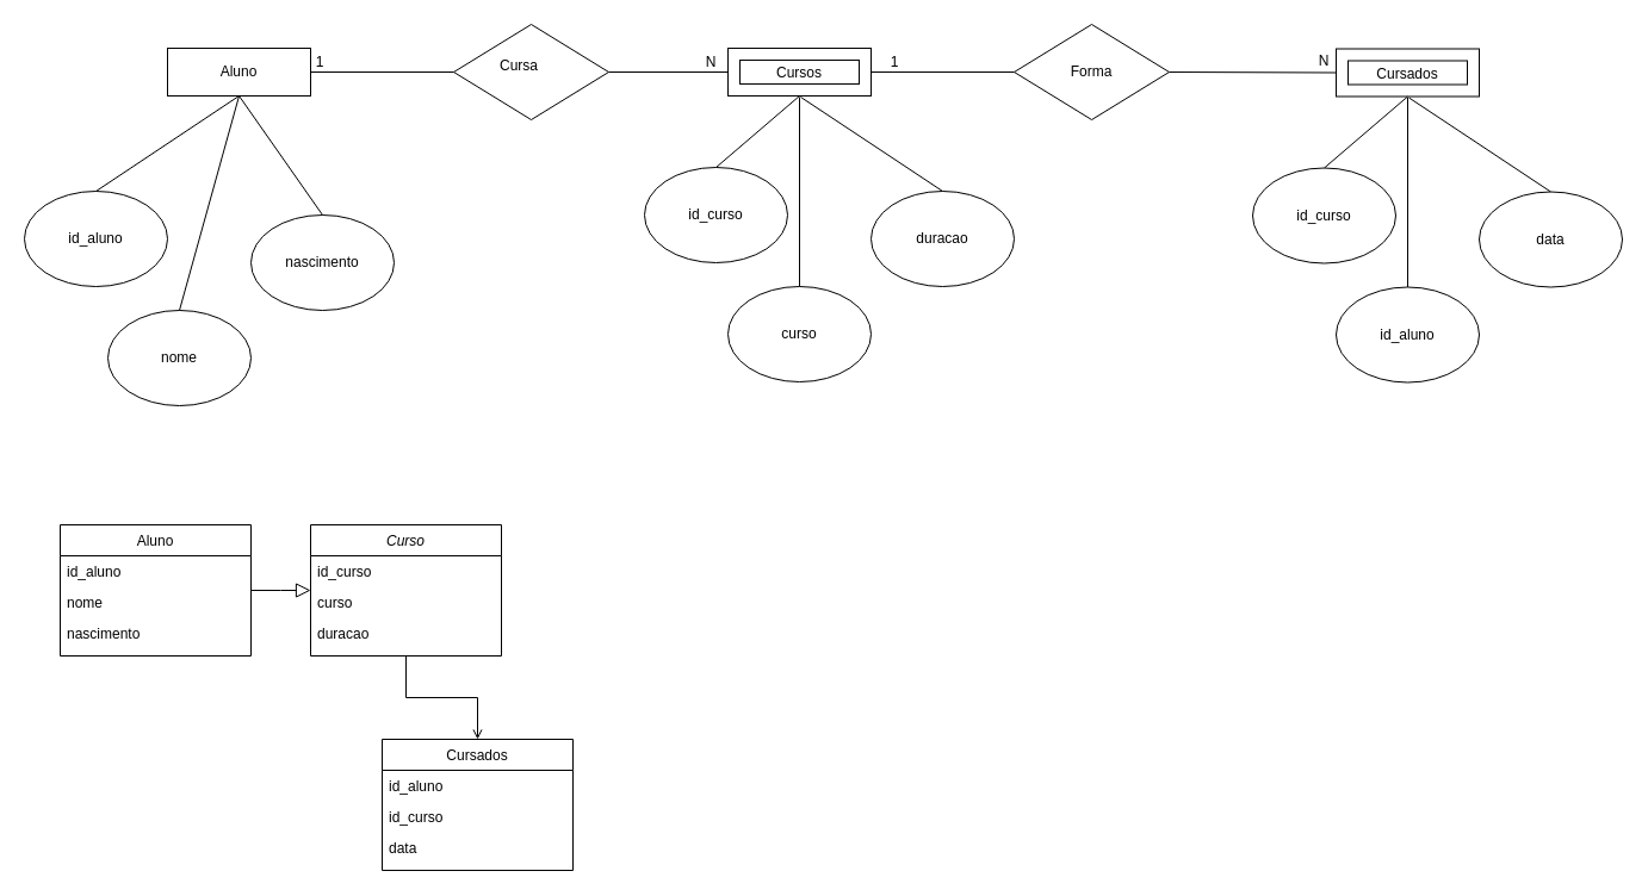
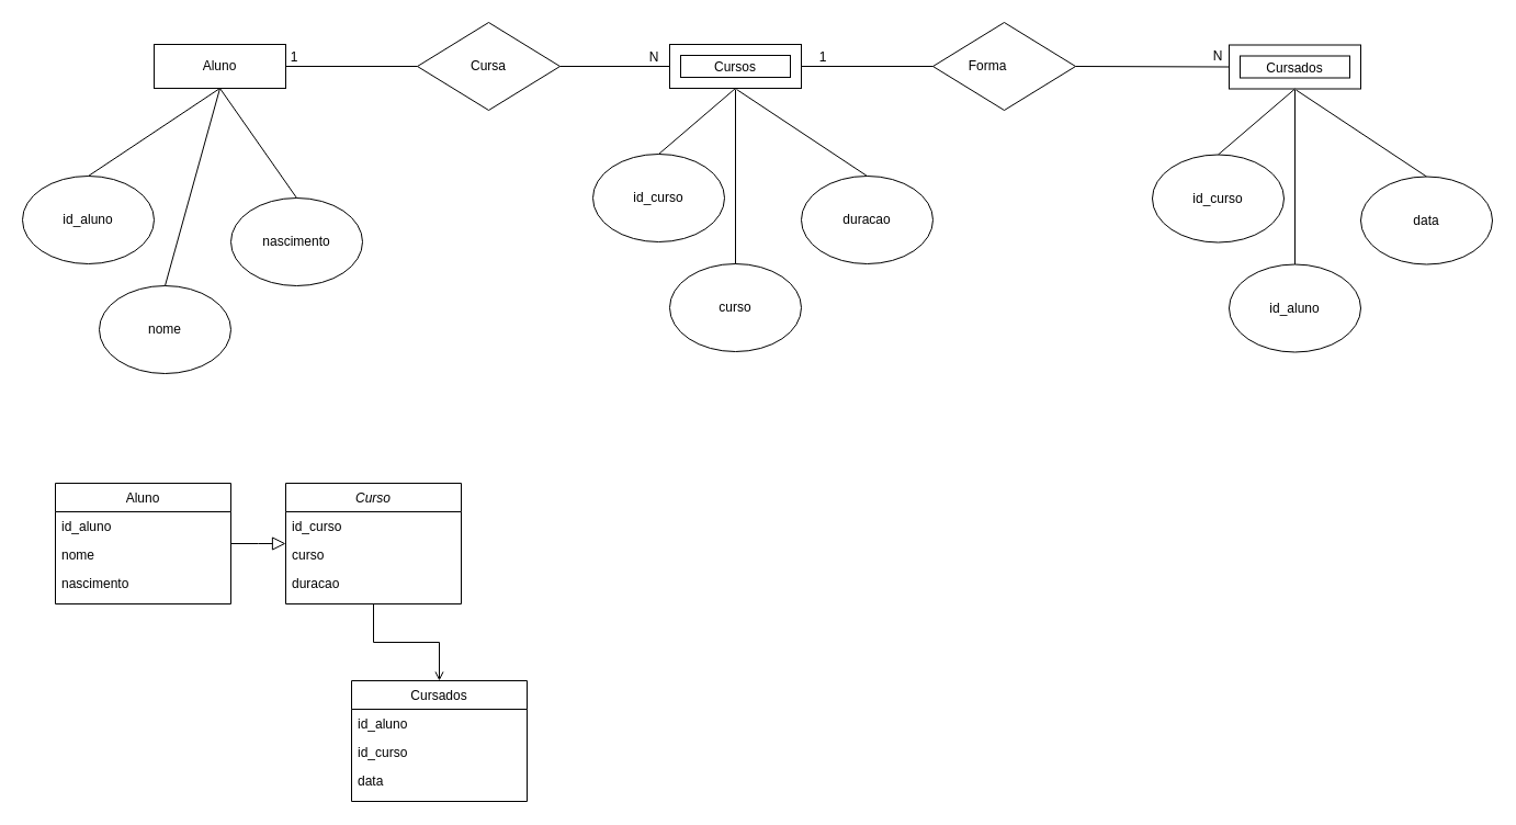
  <mxCell id="0" />
  <mxCell id="1" parent="0" />
  <mxCell id="2" value="Curso" style="swimlane;fontStyle=2;align=center;verticalAlign=top;childLayout=stackLayout;horizontal=1;startSize=26;horizontalStack=0;resizeParent=1;resizeLast=0;collapsible=1;marginBottom=0;rounded=0;shadow=0;strokeWidth=1;" parent="1" vertex="1"><mxGeometry x="260" y="440" width="160" height="110" as="geometry"><mxRectangle x="230" y="140" width="160" height="26" as="alternateBounds" /></mxGeometry></mxCell>
  <mxCell id="3" value="id_curso " style="text;align=left;verticalAlign=top;spacingLeft=4;spacingRight=4;overflow=hidden;rotatable=0;points=[[0,0.5],[1,0.5]];portConstraint=eastwest;" parent="2" vertex="1"><mxGeometry y="26" width="160" height="26" as="geometry" /></mxCell>
  <mxCell id="4" value="curso" style="text;align=left;verticalAlign=top;spacingLeft=4;spacingRight=4;overflow=hidden;rotatable=0;points=[[0,0.5],[1,0.5]];portConstraint=eastwest;rounded=0;shadow=0;html=0;" parent="2" vertex="1"><mxGeometry y="52" width="160" height="26" as="geometry" /></mxCell>
  <mxCell id="5" value="duracao" style="text;align=left;verticalAlign=top;spacingLeft=4;spacingRight=4;overflow=hidden;rotatable=0;points=[[0,0.5],[1,0.5]];portConstraint=eastwest;rounded=0;shadow=0;html=0;" parent="2" vertex="1"><mxGeometry y="78" width="160" height="26" as="geometry" /></mxCell>
  <mxCell id="6" value="Aluno" style="swimlane;fontStyle=0;align=center;verticalAlign=top;childLayout=stackLayout;horizontal=1;startSize=26;horizontalStack=0;resizeParent=1;resizeLast=0;collapsible=1;marginBottom=0;rounded=0;shadow=0;strokeWidth=1;" parent="1" vertex="1"><mxGeometry x="50" y="440" width="160" height="110" as="geometry"><mxRectangle x="130" y="380" width="160" height="26" as="alternateBounds" /></mxGeometry></mxCell>
  <mxCell id="7" value="id_aluno" style="text;align=left;verticalAlign=top;spacingLeft=4;spacingRight=4;overflow=hidden;rotatable=0;points=[[0,0.5],[1,0.5]];portConstraint=eastwest;" parent="6" vertex="1"><mxGeometry y="26" width="160" height="26" as="geometry" /></mxCell>
  <mxCell id="8" value="nome" style="text;align=left;verticalAlign=top;spacingLeft=4;spacingRight=4;overflow=hidden;rotatable=0;points=[[0,0.5],[1,0.5]];portConstraint=eastwest;rounded=0;shadow=0;html=0;" parent="6" vertex="1"><mxGeometry y="52" width="160" height="26" as="geometry" /></mxCell>
  <mxCell id="9" value="nascimento" style="text;align=left;verticalAlign=top;spacingLeft=4;spacingRight=4;overflow=hidden;rotatable=0;points=[[0,0.5],[1,0.5]];portConstraint=eastwest;" parent="6" vertex="1"><mxGeometry y="78" width="160" height="26" as="geometry" /></mxCell>
  <mxCell id="10" value="" style="endArrow=block;endSize=10;endFill=0;shadow=0;strokeWidth=1;rounded=0;edgeStyle=elbowEdgeStyle;elbow=vertical;" parent="1" source="6" target="2" edge="1"><mxGeometry width="160" relative="1" as="geometry"><mxPoint x="630" y="473" as="sourcePoint" /><mxPoint x="630" y="473" as="targetPoint" /></mxGeometry></mxCell>
  <mxCell id="11" value="Cursados" style="swimlane;fontStyle=0;align=center;verticalAlign=top;childLayout=stackLayout;horizontal=1;startSize=26;horizontalStack=0;resizeParent=1;resizeLast=0;collapsible=1;marginBottom=0;rounded=0;shadow=0;strokeWidth=1;" parent="1" vertex="1"><mxGeometry x="320" y="620" width="160" height="110" as="geometry"><mxRectangle x="550" y="140" width="160" height="26" as="alternateBounds" /></mxGeometry></mxCell>
  <mxCell id="12" value="id_aluno" style="text;align=left;verticalAlign=top;spacingLeft=4;spacingRight=4;overflow=hidden;rotatable=0;points=[[0,0.5],[1,0.5]];portConstraint=eastwest;rounded=0;shadow=0;html=0;" parent="11" vertex="1"><mxGeometry y="26" width="160" height="26" as="geometry" /></mxCell>
  <mxCell id="13" value="id_curso" style="text;align=left;verticalAlign=top;spacingLeft=4;spacingRight=4;overflow=hidden;rotatable=0;points=[[0,0.5],[1,0.5]];portConstraint=eastwest;" parent="11" vertex="1"><mxGeometry y="52" width="160" height="26" as="geometry" /></mxCell>
  <mxCell id="14" value="data" style="text;align=left;verticalAlign=top;spacingLeft=4;spacingRight=4;overflow=hidden;rotatable=0;points=[[0,0.5],[1,0.5]];portConstraint=eastwest;rounded=0;shadow=0;html=0;" parent="11" vertex="1"><mxGeometry y="78" width="160" height="26" as="geometry" /></mxCell>
  <mxCell id="15" value="" style="endArrow=open;shadow=0;strokeWidth=1;rounded=0;endFill=1;edgeStyle=elbowEdgeStyle;elbow=vertical;" parent="1" source="2" target="11" edge="1"><mxGeometry x="0.5" y="41" relative="1" as="geometry"><mxPoint x="810" y="462" as="sourcePoint" /><mxPoint x="970" y="462" as="targetPoint" /><mxPoint x="-40" y="32" as="offset" /></mxGeometry></mxCell>
  <mxCell id="16" value="" style="rounded=0;whiteSpace=wrap;html=1;" vertex="1" parent="1"><mxGeometry x="140" y="40" width="120" height="40" as="geometry" /></mxCell>
  <mxCell id="17" value="" style="rhombus;whiteSpace=wrap;html=1;" vertex="1" parent="1"><mxGeometry x="380" y="20" width="130" height="80" as="geometry" /></mxCell>
  <mxCell id="18" value="" style="rounded=0;whiteSpace=wrap;html=1;" vertex="1" parent="1"><mxGeometry x="610" y="40" width="120" height="40" as="geometry" /></mxCell>
  <mxCell id="19" value="" style="endArrow=none;html=1;rounded=0;entryX=0;entryY=0.5;entryDx=0;entryDy=0;exitX=1;exitY=0.5;exitDx=0;exitDy=0;" edge="1" parent="1" source="16" target="17"><mxGeometry width="50" height="50" relative="1" as="geometry"><mxPoint x="320" y="90" as="sourcePoint" /><mxPoint x="370" y="40" as="targetPoint" /></mxGeometry></mxCell>
  <mxCell id="20" value="Aluno" style="text;html=1;strokeColor=none;fillColor=none;align=center;verticalAlign=middle;whiteSpace=wrap;rounded=0;" vertex="1" parent="1"><mxGeometry x="170" y="45" width="60" height="30" as="geometry" /></mxCell>
- <mxCell id="21" value="Cursa" style="text;html=1;strokeColor=none;fillColor=none;align=center;verticalAlign=middle;whiteSpace=wrap;rounded=0;" vertex="1" parent="1"><mxGeometry x="405" y="40" width="60" height="30" as="geometry" /></mxCell>
+ <mxCell id="21" value="Cursa" style="text;html=1;strokeColor=none;fillColor=none;align=center;verticalAlign=middle;whiteSpace=wrap;rounded=0;" vertex="1" parent="1"><mxGeometry x="415" y="45" width="60" height="30" as="geometry" /></mxCell>
  <mxCell id="22" value="" style="endArrow=none;html=1;rounded=0;entryX=0;entryY=0.5;entryDx=0;entryDy=0;exitX=1;exitY=0.5;exitDx=0;exitDy=0;" edge="1" parent="1" source="17" target="18"><mxGeometry width="50" height="50" relative="1" as="geometry"><mxPoint x="520" y="90" as="sourcePoint" /><mxPoint x="570" y="40" as="targetPoint" /></mxGeometry></mxCell>
  <mxCell id="23" value="" style="rounded=0;whiteSpace=wrap;html=1;" vertex="1" parent="1"><mxGeometry x="620" y="50" width="100" height="20" as="geometry" /></mxCell>
  <mxCell id="24" value="Cursos" style="text;html=1;strokeColor=none;fillColor=none;align=center;verticalAlign=middle;whiteSpace=wrap;rounded=0;" vertex="1" parent="1"><mxGeometry x="640" y="46" width="60" height="30" as="geometry" /></mxCell>
  <mxCell id="25" value="1" style="text;html=1;strokeColor=none;fillColor=none;align=center;verticalAlign=middle;whiteSpace=wrap;rounded=0;" vertex="1" parent="1"><mxGeometry x="238" y="37" width="60" height="30" as="geometry" /></mxCell>
  <mxCell id="26" value="N" style="text;html=1;strokeColor=none;fillColor=none;align=center;verticalAlign=middle;whiteSpace=wrap;rounded=0;" vertex="1" parent="1"><mxGeometry x="566" y="37" width="60" height="30" as="geometry" /></mxCell>
  <mxCell id="27" value="" style="ellipse;whiteSpace=wrap;html=1;" vertex="1" parent="1"><mxGeometry x="20" y="160" width="120" height="80" as="geometry" /></mxCell>
  <mxCell id="28" value="" style="ellipse;whiteSpace=wrap;html=1;" vertex="1" parent="1"><mxGeometry x="90" y="260" width="120" height="80" as="geometry" /></mxCell>
  <mxCell id="29" value="" style="ellipse;whiteSpace=wrap;html=1;" vertex="1" parent="1"><mxGeometry x="210" y="180" width="120" height="80" as="geometry" /></mxCell>
  <mxCell id="30" value="" style="endArrow=none;html=1;rounded=0;entryX=0.5;entryY=1;entryDx=0;entryDy=0;exitX=0.5;exitY=0;exitDx=0;exitDy=0;" edge="1" parent="1" source="27" target="16"><mxGeometry width="50" height="50" relative="1" as="geometry"><mxPoint x="180" y="180" as="sourcePoint" /><mxPoint x="230" y="130" as="targetPoint" /></mxGeometry></mxCell>
  <mxCell id="31" value="" style="endArrow=none;html=1;rounded=0;exitX=0.5;exitY=0;exitDx=0;exitDy=0;" edge="1" parent="1" source="28"><mxGeometry width="50" height="50" relative="1" as="geometry"><mxPoint x="80" y="230" as="sourcePoint" /><mxPoint x="200" y="80" as="targetPoint" /></mxGeometry></mxCell>
  <mxCell id="32" value="" style="endArrow=none;html=1;rounded=0;exitX=0.5;exitY=0;exitDx=0;exitDy=0;" edge="1" parent="1" source="29"><mxGeometry width="50" height="50" relative="1" as="geometry"><mxPoint x="200" y="200" as="sourcePoint" /><mxPoint x="200" y="80" as="targetPoint" /></mxGeometry></mxCell>
  <mxCell id="33" value="id_aluno" style="text;html=1;strokeColor=none;fillColor=none;align=center;verticalAlign=middle;whiteSpace=wrap;rounded=0;" vertex="1" parent="1"><mxGeometry x="50" y="185" width="60" height="30" as="geometry" /></mxCell>
  <mxCell id="34" value="nome" style="text;html=1;strokeColor=none;fillColor=none;align=center;verticalAlign=middle;whiteSpace=wrap;rounded=0;" vertex="1" parent="1"><mxGeometry x="120" y="285" width="60" height="30" as="geometry" /></mxCell>
  <mxCell id="35" value="nascimento" style="text;html=1;strokeColor=none;fillColor=none;align=center;verticalAlign=middle;whiteSpace=wrap;rounded=0;" vertex="1" parent="1"><mxGeometry x="240" y="205" width="60" height="30" as="geometry" /></mxCell>
  <mxCell id="36" value="" style="ellipse;whiteSpace=wrap;html=1;" vertex="1" parent="1"><mxGeometry x="540" y="140" width="120" height="80" as="geometry" /></mxCell>
  <mxCell id="37" value="" style="ellipse;whiteSpace=wrap;html=1;" vertex="1" parent="1"><mxGeometry x="610" y="240" width="120" height="80" as="geometry" /></mxCell>
  <mxCell id="38" value="" style="ellipse;whiteSpace=wrap;html=1;" vertex="1" parent="1"><mxGeometry x="730" y="160" width="120" height="80" as="geometry" /></mxCell>
  <mxCell id="39" value="id_curso" style="text;html=1;strokeColor=none;fillColor=none;align=center;verticalAlign=middle;whiteSpace=wrap;rounded=0;" vertex="1" parent="1"><mxGeometry x="570" y="165" width="60" height="30" as="geometry" /></mxCell>
  <mxCell id="40" value="curso" style="text;html=1;strokeColor=none;fillColor=none;align=center;verticalAlign=middle;whiteSpace=wrap;rounded=0;" vertex="1" parent="1"><mxGeometry x="640" y="265" width="60" height="30" as="geometry" /></mxCell>
  <mxCell id="41" value="duracao" style="text;html=1;strokeColor=none;fillColor=none;align=center;verticalAlign=middle;whiteSpace=wrap;rounded=0;" vertex="1" parent="1"><mxGeometry x="760" y="185" width="60" height="30" as="geometry" /></mxCell>
  <mxCell id="42" value="" style="endArrow=none;html=1;rounded=0;entryX=0.5;entryY=1;entryDx=0;entryDy=0;exitX=0.5;exitY=0;exitDx=0;exitDy=0;" edge="1" parent="1" source="36" target="18"><mxGeometry width="50" height="50" relative="1" as="geometry"><mxPoint x="660" y="180" as="sourcePoint" /><mxPoint x="710" y="130" as="targetPoint" /></mxGeometry></mxCell>
  <mxCell id="43" value="" style="endArrow=none;html=1;rounded=0;exitX=0.5;exitY=0;exitDx=0;exitDy=0;" edge="1" parent="1" source="37"><mxGeometry width="50" height="50" relative="1" as="geometry"><mxPoint x="670" y="231" as="sourcePoint" /><mxPoint x="670" y="81" as="targetPoint" /></mxGeometry></mxCell>
  <mxCell id="44" value="" style="endArrow=none;html=1;rounded=0;exitX=0.5;exitY=0;exitDx=0;exitDy=0;" edge="1" parent="1" source="38"><mxGeometry width="50" height="50" relative="1" as="geometry"><mxPoint x="691" y="161" as="sourcePoint" /><mxPoint x="671" y="81" as="targetPoint" /></mxGeometry></mxCell>
  <mxCell id="45" value="" style="rhombus;whiteSpace=wrap;html=1;" vertex="1" parent="1"><mxGeometry x="850" y="20" width="130" height="80" as="geometry" /></mxCell>
- <mxCell id="46" value="Forma" style="text;html=1;strokeColor=none;fillColor=none;align=center;verticalAlign=middle;whiteSpace=wrap;rounded=0;" vertex="1" parent="1"><mxGeometry x="885" y="45" width="60" height="30" as="geometry" /></mxCell>
+ <mxCell id="46" value="Forma" style="text;html=1;strokeColor=none;fillColor=none;align=center;verticalAlign=middle;whiteSpace=wrap;rounded=0;" vertex="1" parent="1"><mxGeometry x="870" y="45" width="60" height="30" as="geometry" /></mxCell>
  <mxCell id="47" value="" style="endArrow=none;html=1;rounded=0;entryX=0;entryY=0.5;entryDx=0;entryDy=0;exitX=1;exitY=0.5;exitDx=0;exitDy=0;" edge="1" parent="1" source="18" target="45"><mxGeometry width="50" height="50" relative="1" as="geometry"><mxPoint x="820" y="110" as="sourcePoint" /><mxPoint x="870" y="60" as="targetPoint" /></mxGeometry></mxCell>
  <mxCell id="48" value="1" style="text;html=1;strokeColor=none;fillColor=none;align=center;verticalAlign=middle;whiteSpace=wrap;rounded=0;" vertex="1" parent="1"><mxGeometry x="720" y="37" width="60" height="30" as="geometry" /></mxCell>
  <mxCell id="49" value="N" style="text;html=1;strokeColor=none;fillColor=none;align=center;verticalAlign=middle;whiteSpace=wrap;rounded=0;" vertex="1" parent="1"><mxGeometry x="1080" y="36" width="60" height="30" as="geometry" /></mxCell>
  <mxCell id="50" value="" style="rounded=0;whiteSpace=wrap;html=1;" vertex="1" parent="1"><mxGeometry x="1120" y="40.5" width="120" height="40" as="geometry" /></mxCell>
  <mxCell id="51" value="" style="rounded=0;whiteSpace=wrap;html=1;" vertex="1" parent="1"><mxGeometry x="1130" y="50.5" width="100" height="20" as="geometry" /></mxCell>
  <mxCell id="52" value="Cursados" style="text;html=1;strokeColor=none;fillColor=none;align=center;verticalAlign=middle;whiteSpace=wrap;rounded=0;" vertex="1" parent="1"><mxGeometry x="1150" y="46.5" width="60" height="30" as="geometry" /></mxCell>
  <mxCell id="53" value="" style="ellipse;whiteSpace=wrap;html=1;" vertex="1" parent="1"><mxGeometry x="1050" y="140.5" width="120" height="80" as="geometry" /></mxCell>
  <mxCell id="54" value="" style="ellipse;whiteSpace=wrap;html=1;" vertex="1" parent="1"><mxGeometry x="1120" y="240.5" width="120" height="80" as="geometry" /></mxCell>
  <mxCell id="55" value="" style="ellipse;whiteSpace=wrap;html=1;" vertex="1" parent="1"><mxGeometry x="1240" y="160.5" width="120" height="80" as="geometry" /></mxCell>
  <mxCell id="56" value="id_curso" style="text;html=1;strokeColor=none;fillColor=none;align=center;verticalAlign=middle;whiteSpace=wrap;rounded=0;" vertex="1" parent="1"><mxGeometry x="1080" y="165.5" width="60" height="30" as="geometry" /></mxCell>
  <mxCell id="57" value="id_aluno" style="text;html=1;strokeColor=none;fillColor=none;align=center;verticalAlign=middle;whiteSpace=wrap;rounded=0;" vertex="1" parent="1"><mxGeometry x="1150" y="265.5" width="60" height="30" as="geometry" /></mxCell>
  <mxCell id="58" value="data" style="text;html=1;strokeColor=none;fillColor=none;align=center;verticalAlign=middle;whiteSpace=wrap;rounded=0;" vertex="1" parent="1"><mxGeometry x="1270" y="185.5" width="60" height="30" as="geometry" /></mxCell>
  <mxCell id="59" value="" style="endArrow=none;html=1;rounded=0;entryX=0.5;entryY=1;entryDx=0;entryDy=0;exitX=0.5;exitY=0;exitDx=0;exitDy=0;" edge="1" parent="1" source="53" target="50"><mxGeometry width="50" height="50" relative="1" as="geometry"><mxPoint x="1170" y="180.5" as="sourcePoint" /><mxPoint x="1220" y="130.5" as="targetPoint" /></mxGeometry></mxCell>
  <mxCell id="60" value="" style="endArrow=none;html=1;rounded=0;exitX=0.5;exitY=0;exitDx=0;exitDy=0;" edge="1" parent="1" source="54"><mxGeometry width="50" height="50" relative="1" as="geometry"><mxPoint x="1180" y="231.5" as="sourcePoint" /><mxPoint x="1180" y="81.5" as="targetPoint" /></mxGeometry></mxCell>
  <mxCell id="61" value="" style="endArrow=none;html=1;rounded=0;exitX=0.5;exitY=0;exitDx=0;exitDy=0;" edge="1" parent="1" source="55"><mxGeometry width="50" height="50" relative="1" as="geometry"><mxPoint x="1201" y="161.5" as="sourcePoint" /><mxPoint x="1181" y="81.5" as="targetPoint" /></mxGeometry></mxCell>
  <mxCell id="62" value="" style="endArrow=none;html=1;rounded=0;entryX=0;entryY=0.5;entryDx=0;entryDy=0;exitX=1;exitY=0.5;exitDx=0;exitDy=0;" edge="1" parent="1" source="45" target="50"><mxGeometry width="50" height="50" relative="1" as="geometry"><mxPoint x="1010" y="99" as="sourcePoint" /><mxPoint x="1060" y="49" as="targetPoint" /></mxGeometry></mxCell>
